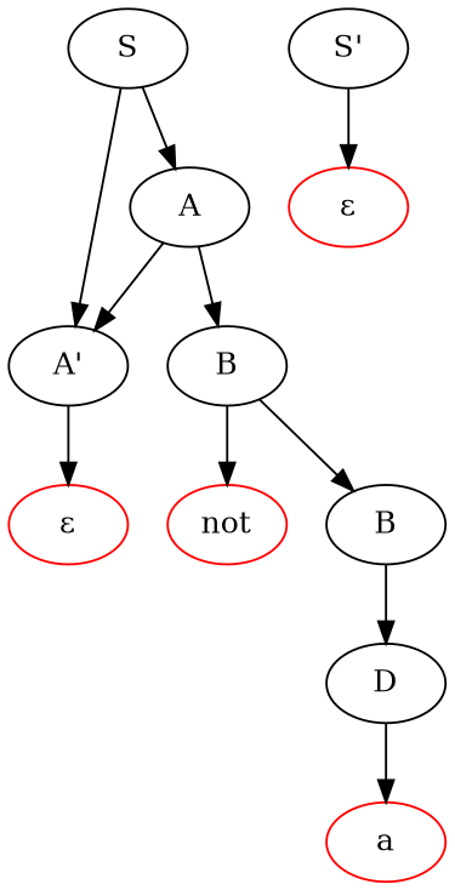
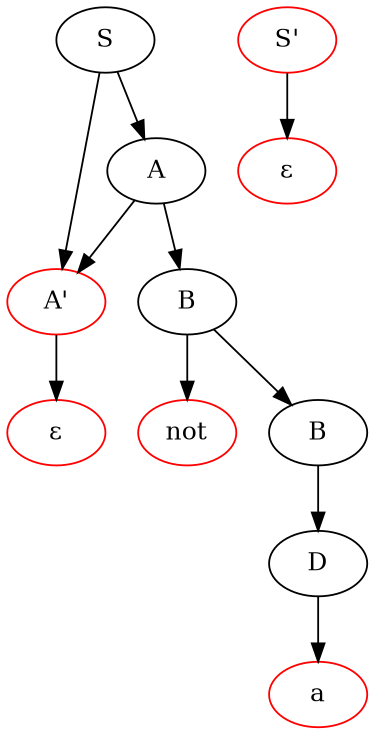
  digraph {
    n1 [label=S]
    n2 [label=A]
-   n3 [label="A'"]
+   n3 [label="A'" color=red]
    n4 [label=B]
-   n5 [label="S'"]
+   n5 [label="S'" color=red]
    n6 [color=red label="ε"]
    n7 [color=red label=not]
    n8 [label=B]
    n9 [color=red label="ε"]
    n10 [label=D]
    n11 [color=red label=a]
    n1 -> n2
    n1 -> n3
    n2 -> n3
    n2 -> n4
    n3 -> n9
    n4 -> n7
    n4 -> n8
    n5 -> n6
    n8 -> n10
    n10 -> n11
  }
